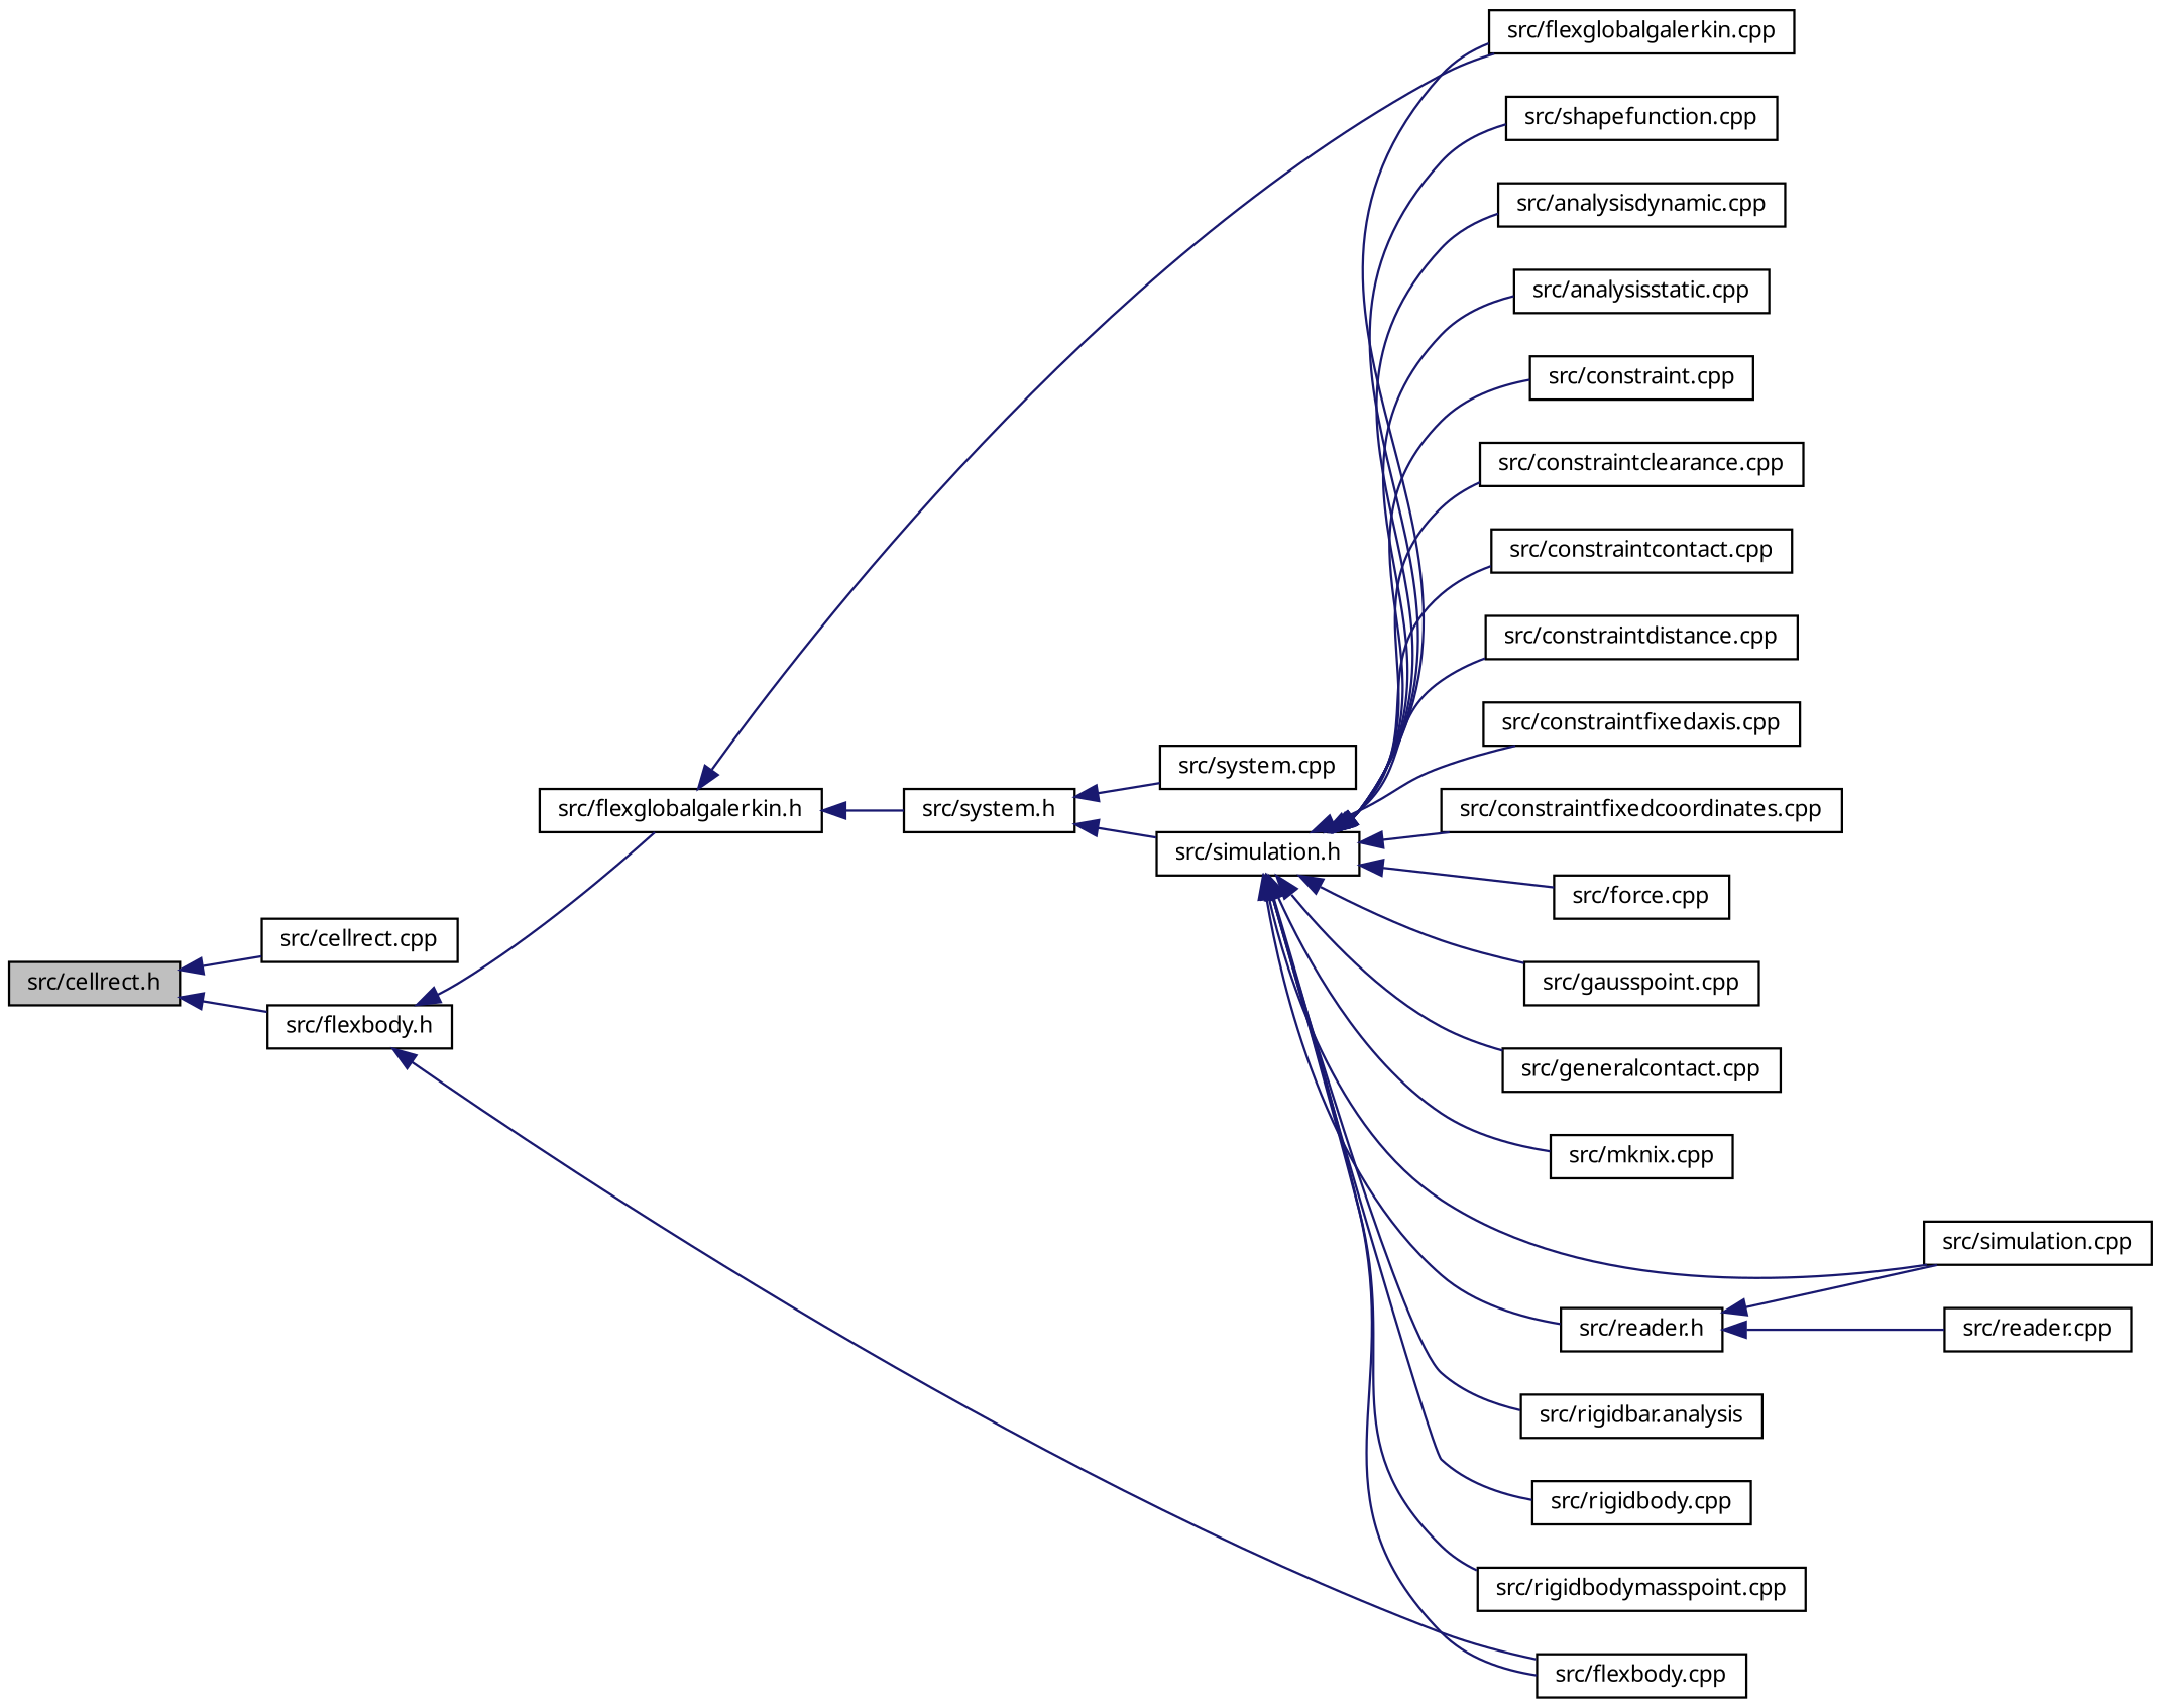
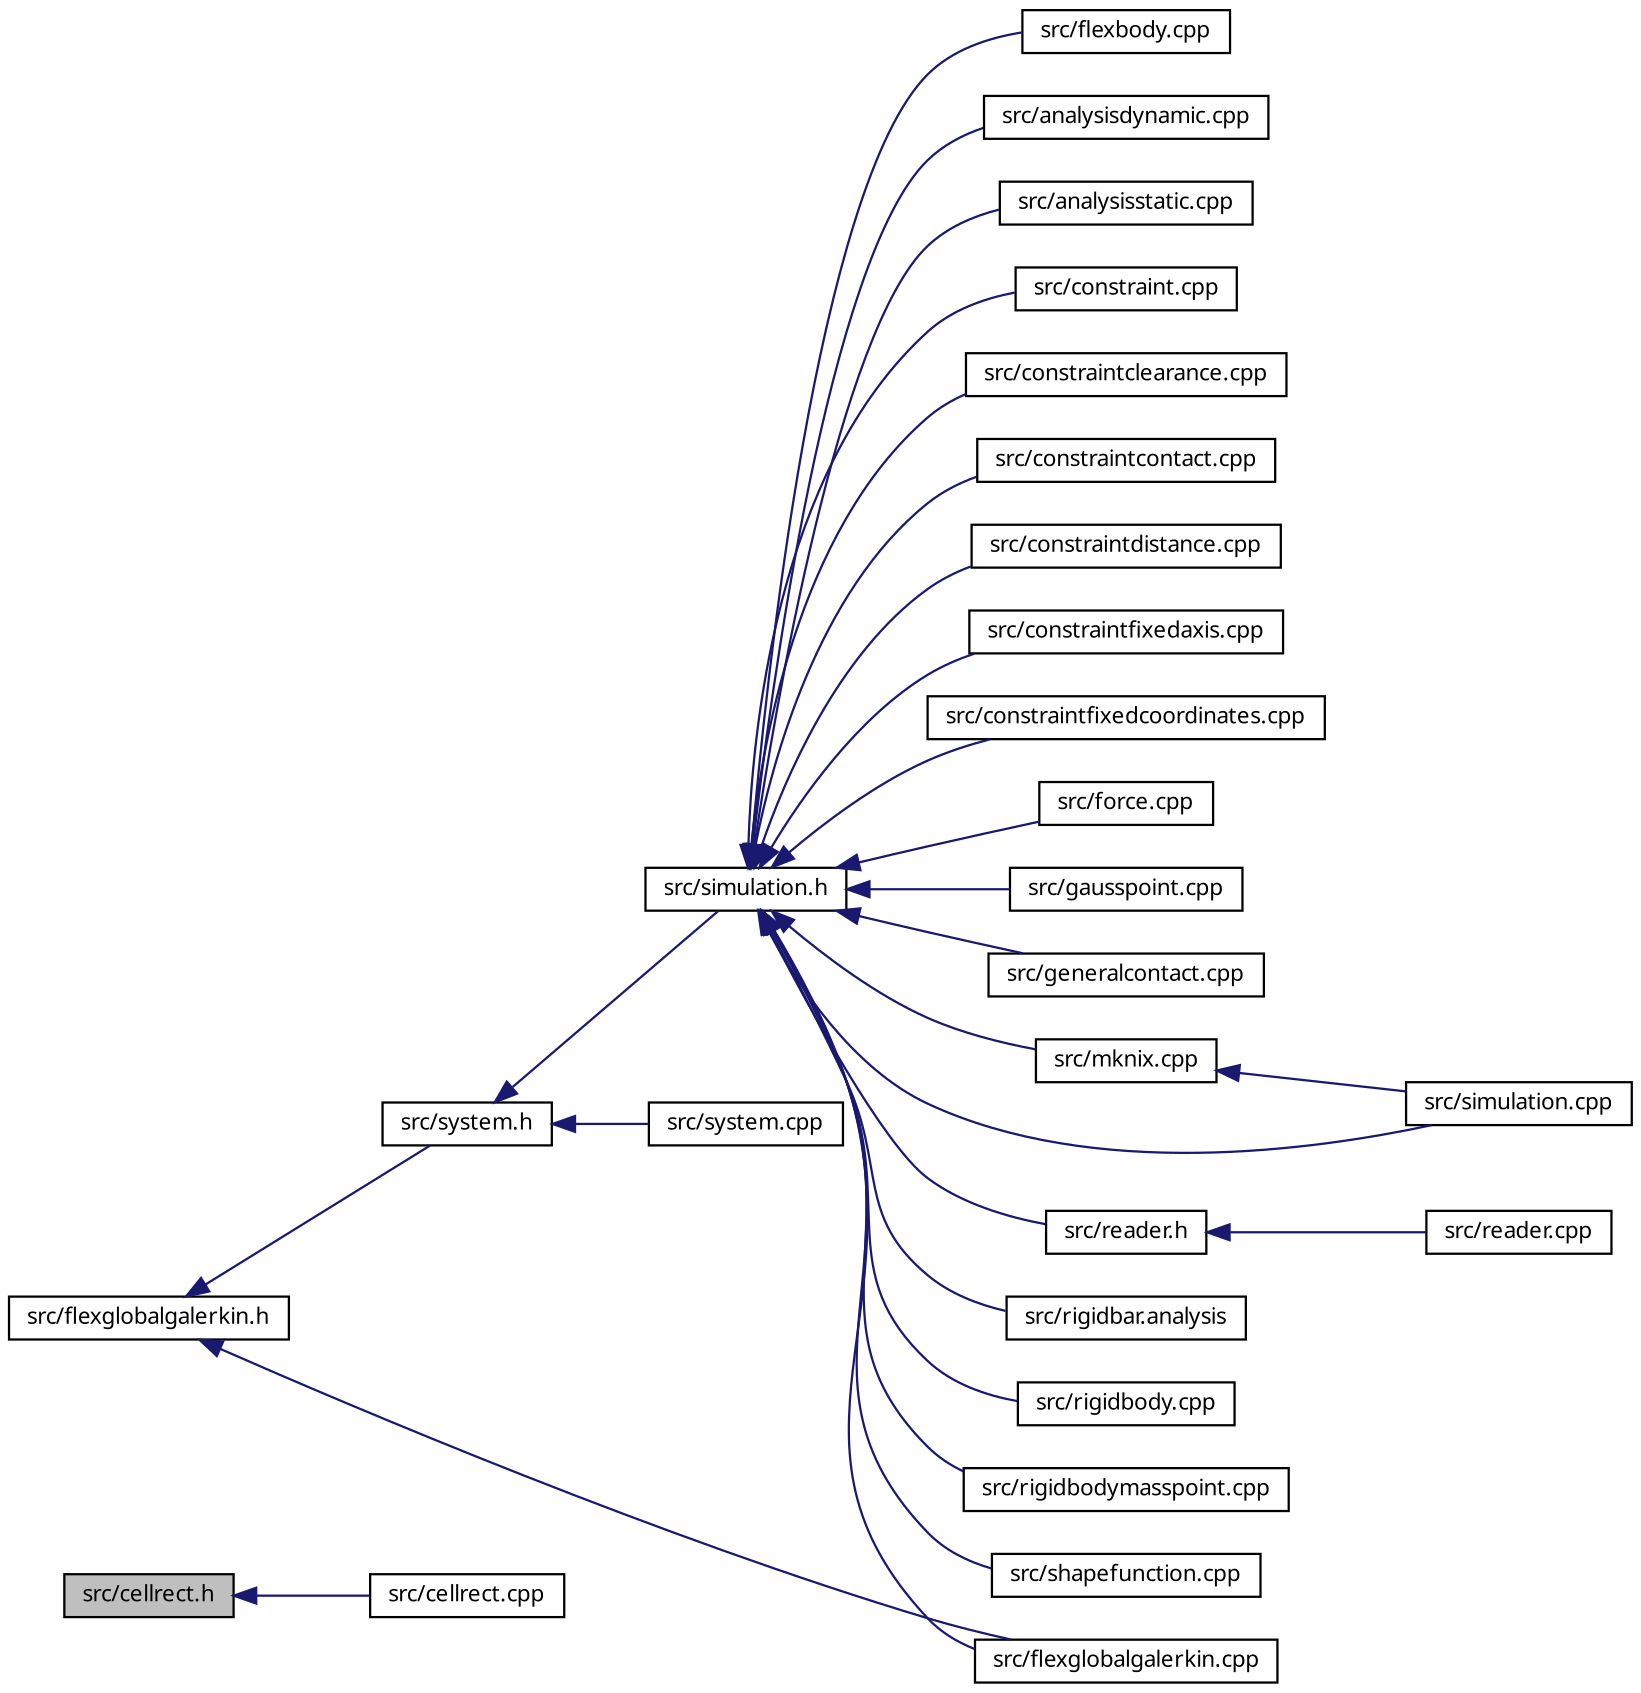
  digraph {
    rankdir=LR
    node [color=black fillcolor=white fontname="FreeSans.ttf" fontsize=10 shape=record style=filled]
    edge [color=midnightblue dir=back fontname="FreeSans.ttf" fontsize=10 labelfontname="FreeSans.ttf" labelfontsize=10 style=solid]
    n1 [fillcolor=grey75 fontcolor=black height=0.2 label="src/cellrect.h" width=0.4]
    n2 [height=0.2 label="src/cellrect.cpp" width=0.4]
-   n3 [height=0.2 label="src/flexbody.h" width=0.4]
    n4 [height=0.2 label="src/flexglobalgalerkin.h" width=0.4]
    n5 [height=0.2 label="src/flexbody.cpp" width=0.4]
    n6 [height=0.2 label="src/system.h" width=0.4]
    n7 [height=0.2 label="src/flexglobalgalerkin.cpp" width=0.4]
    n8 [height=0.2 label="src/simulation.h" width=0.4]
    n9 [height=0.2 label="src/system.cpp" width=0.4]
    n10 [height=0.2 label="src/analysisdynamic.cpp" width=0.4]
    n11 [height=0.2 label="src/analysisstatic.cpp" width=0.4]
    n12 [height=0.2 label="src/constraint.cpp" width=0.4]
    n13 [height=0.2 label="src/constraintclearance.cpp" width=0.4]
    n14 [height=0.2 label="src/constraintcontact.cpp" width=0.4]
    n15 [height=0.2 label="src/constraintdistance.cpp" width=0.4]
    n16 [height=0.2 label="src/constraintfixedaxis.cpp" width=0.4]
    n17 [height=0.2 label="src/constraintfixedcoordinates.cpp" width=0.4]
    n18 [height=0.2 label="src/force.cpp" width=0.4]
    n19 [height=0.2 label="src/gausspoint.cpp" width=0.4]
    n20 [height=0.2 label="src/generalcontact.cpp" width=0.4]
    n21 [height=0.2 label="src/mknix.cpp" width=0.4]
    n22 [height=0.2 label="src/reader.h" width=0.4]
    n23 [height=0.2 label="src/simulation.cpp" width=0.4]
    n24 [height=0.2 label="src/rigidbar.analysis" width=0.4]
    n25 [height=0.2 label="src/rigidbody.cpp" width=0.4]
    n26 [height=0.2 label="src/rigidbodymasspoint.cpp" width=0.4]
    n27 [height=0.2 label="src/shapefunction.cpp" width=0.4]
    n28 [height=0.2 label="src/reader.cpp" width=0.4]
    n1 -> n2
-   n1 -> n3
-   n3 -> n4
-   n3 -> n5
    n4 -> n6
    n4 -> n7
    n6 -> n8
    n6 -> n9
    n8 -> n5
    n8 -> n7
    n8 -> n10
    n8 -> n11
    n8 -> n12
    n8 -> n13
    n8 -> n14
    n8 -> n15
    n8 -> n16
    n8 -> n17
    n8 -> n18
    n8 -> n19
    n8 -> n20
    n8 -> n21
    n8 -> n22
    n8 -> n23
    n8 -> n24
    n8 -> n25
    n8 -> n26
    n8 -> n27
-   n22 -> n23
+   n21 -> n23
    n22 -> n28
  }
